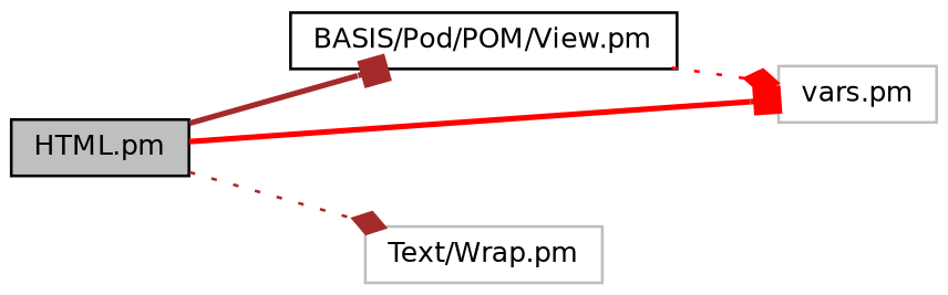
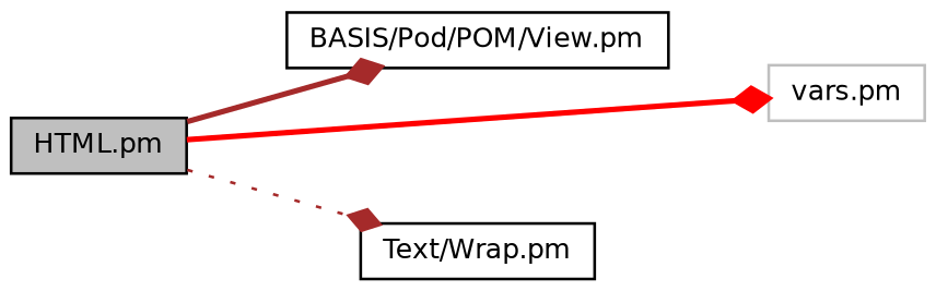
  digraph {
    rankdir=LR
    node [color=black fillcolor=white fontname=Helvetica fontsize=10 shape=record style=filled]
    edge [arrowhead=box color=brown fontname=Helvetica fontsize=10 labelfontname=Helvetica labelfontsize=10 style=bold]
    n1 [fillcolor=grey75 fontcolor=black height=0.2 label="HTML.pm" width=0.4]
    n2 [height=0.2 label="BASIS/Pod/POM/View.pm" width=0.4]
    n3 [color=grey75 height=0.2 label="vars.pm" width=0.4]
-   n4 [color=grey75 height=0.2 label="Text/Wrap.pm" width=0.4]
-   n1 -> n2
-   n1 -> n3 [color=red]
+   n4 [height=0.2 label="Text/Wrap.pm" width=0.4]
+   n1 -> n2 [arrowhead=diamond]
+   n1 -> n3 [arrowhead=diamond color=red]
    n1 -> n4 [arrowhead=diamond style=dotted]
-   n2 -> n3 [arrowhead=diamond color=red style=dotted]
  }
